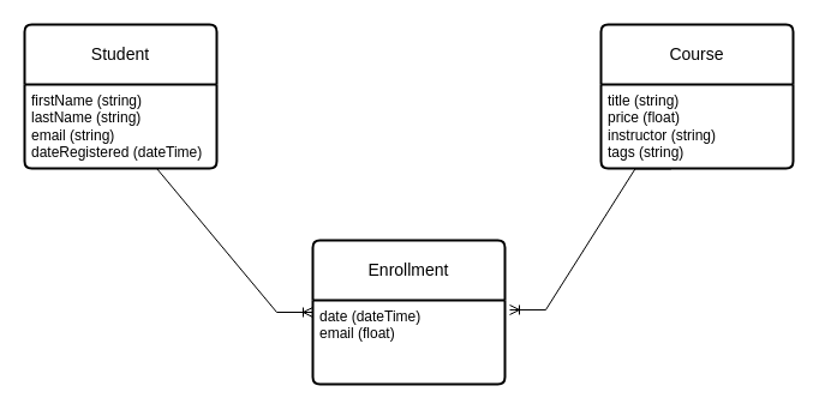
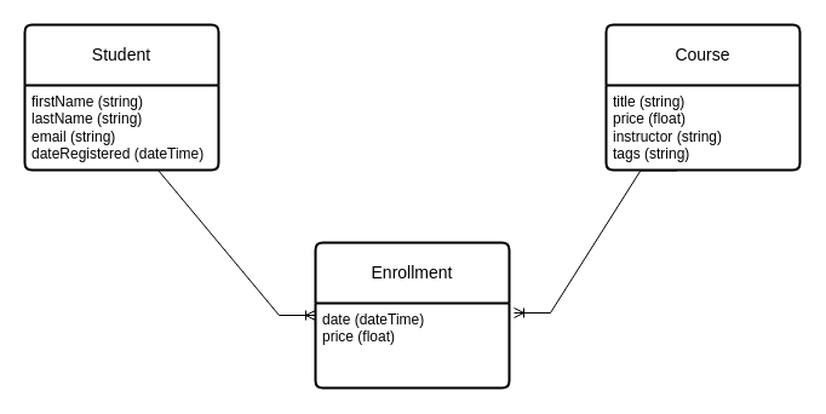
  <mxCell id="0" />
  <mxCell id="1" parent="0" />
  <mxCell id="2" value="Course" style="swimlane;childLayout=stackLayout;horizontal=1;startSize=50;horizontalStack=0;rounded=1;fontSize=14;fontStyle=0;strokeWidth=2;resizeParent=0;resizeLast=1;shadow=0;dashed=0;align=center;arcSize=4;whiteSpace=wrap;html=1;" vertex="1" parent="1"><mxGeometry x="500" y="20" width="160" height="120" as="geometry" /></mxCell>
  <mxCell id="3" value="title (string)&lt;div&gt;price (float)&lt;/div&gt;&lt;div&gt;instructor (string)&lt;/div&gt;&lt;div&gt;tags (string)&lt;/div&gt;" style="align=left;strokeColor=none;fillColor=none;spacingLeft=4;fontSize=12;verticalAlign=top;resizable=0;rotatable=0;part=1;html=1;" vertex="1" parent="2"><mxGeometry y="50" width="160" height="70" as="geometry" /></mxCell>
  <mxCell id="4" value="Student" style="swimlane;childLayout=stackLayout;horizontal=1;startSize=50;horizontalStack=0;rounded=1;fontSize=14;fontStyle=0;strokeWidth=2;resizeParent=0;resizeLast=1;shadow=0;dashed=0;align=center;arcSize=4;whiteSpace=wrap;html=1;" vertex="1" parent="1"><mxGeometry x="20" y="20" width="160" height="120" as="geometry" /></mxCell>
  <mxCell id="5" value="firstName (string)&lt;div&gt;lastName (string)&lt;/div&gt;&lt;div&gt;email (string)&lt;/div&gt;&lt;div&gt;dateRegistered (dateTime)&lt;/div&gt;" style="align=left;strokeColor=none;fillColor=none;spacingLeft=4;fontSize=12;verticalAlign=top;resizable=0;rotatable=0;part=1;html=1;" vertex="1" parent="4"><mxGeometry y="50" width="160" height="70" as="geometry" /></mxCell>
  <mxCell id="6" value="Enrollment" style="swimlane;childLayout=stackLayout;horizontal=1;startSize=50;horizontalStack=0;rounded=1;fontSize=14;fontStyle=0;strokeWidth=2;resizeParent=0;resizeLast=1;shadow=0;dashed=0;align=center;arcSize=4;whiteSpace=wrap;html=1;" vertex="1" parent="1"><mxGeometry x="260" y="200" width="160" height="120" as="geometry" /></mxCell>
- <mxCell id="7" value="date (dateTime)&lt;div&gt;email (float)&lt;/div&gt;" style="align=left;strokeColor=none;fillColor=none;spacingLeft=4;fontSize=12;verticalAlign=top;resizable=0;rotatable=0;part=1;html=1;" vertex="1" parent="6"><mxGeometry y="50" width="160" height="70" as="geometry" /></mxCell>
+ <mxCell id="7" value="date (dateTime)&lt;div&gt;price (float)&lt;/div&gt;" style="align=left;strokeColor=none;fillColor=none;spacingLeft=4;fontSize=12;verticalAlign=top;resizable=0;rotatable=0;part=1;html=1;" vertex="1" parent="6"><mxGeometry y="50" width="160" height="70" as="geometry" /></mxCell>
  <mxCell id="8" value="" style="edgeStyle=entityRelationEdgeStyle;fontSize=12;html=1;endArrow=ERoneToMany;rounded=0;exitX=0.365;exitY=1.006;exitDx=0;exitDy=0;exitPerimeter=0;entryX=1.025;entryY=0.114;entryDx=0;entryDy=0;entryPerimeter=0;" edge="1" parent="1" source="3" target="7"><mxGeometry width="100" height="100" relative="1" as="geometry"><mxPoint x="480" y="310" as="sourcePoint" /><mxPoint x="580" y="210" as="targetPoint" /></mxGeometry></mxCell>
  <mxCell id="9" value="" style="edgeStyle=entityRelationEdgeStyle;fontSize=12;html=1;endArrow=ERoneToMany;rounded=0;entryX=0;entryY=0.5;entryDx=0;entryDy=0;exitX=0.5;exitY=1;exitDx=0;exitDy=0;" edge="1" parent="1" source="5" target="6"><mxGeometry width="100" height="100" relative="1" as="geometry"><mxPoint x="20" y="300" as="sourcePoint" /><mxPoint x="120" y="200" as="targetPoint" /></mxGeometry></mxCell>
